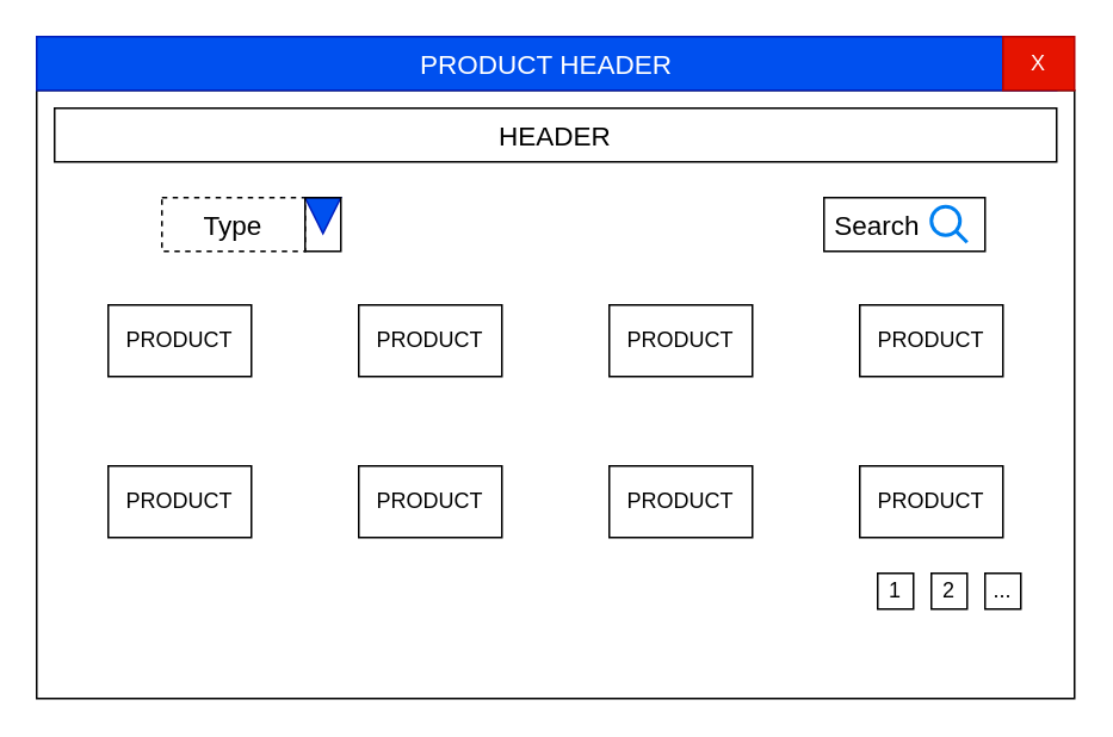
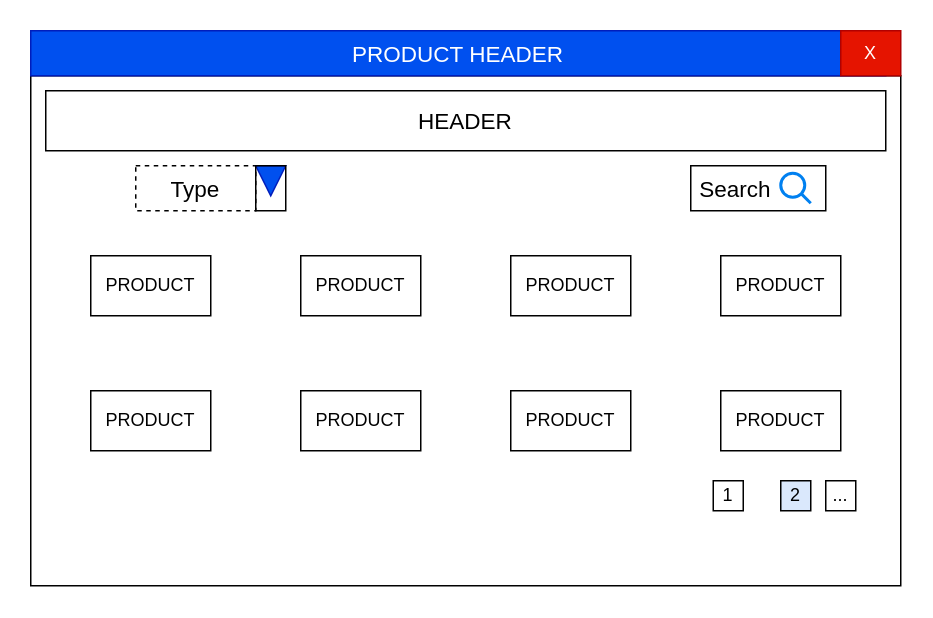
  <mxCell id="0" />
  <mxCell id="1" parent="0" />
  <mxCell id="2" value="" style="rounded=0;whiteSpace=wrap;html=1;fillColor=none;" parent="1" vertex="1"><mxGeometry x="20" y="50" width="580" height="340" as="geometry" /></mxCell>
  <mxCell id="3" value="PRODUCT HEADER" style="rounded=0;whiteSpace=wrap;html=1;fillColor=#0050ef;fontColor=#ffffff;strokeColor=#001DBC;fontSize=15;" parent="1" vertex="1"><mxGeometry x="20" y="20" width="570" height="30" as="geometry" /></mxCell>
  <mxCell id="4" value="X" style="rounded=0;whiteSpace=wrap;html=1;fillColor=#e51400;fontColor=#ffffff;strokeColor=#B20000;" parent="1" vertex="1"><mxGeometry x="560" y="20" width="40" height="30" as="geometry" /></mxCell>
- <mxCell id="5" value="HEADER" style="rounded=0;whiteSpace=wrap;html=1;fontSize=15;" parent="1" vertex="1"><mxGeometry x="30" y="60" width="560" height="30" as="geometry" /></mxCell>
+ <mxCell id="5" value="HEADER" style="rounded=0;whiteSpace=wrap;html=1;fontSize=15;" parent="1" vertex="1"><mxGeometry x="30" y="60" width="560" height="40" as="geometry" /></mxCell>
  <mxCell id="6" value="PRODUCT" style="rounded=0;whiteSpace=wrap;html=1;" parent="1" vertex="1"><mxGeometry x="60" y="170" width="80" height="40" as="geometry" /></mxCell>
  <mxCell id="7" value="PRODUCT" style="rounded=0;whiteSpace=wrap;html=1;" parent="1" vertex="1"><mxGeometry x="480" y="170" width="80" height="40" as="geometry" /></mxCell>
  <mxCell id="8" value="PRODUCT" style="rounded=0;whiteSpace=wrap;html=1;" parent="1" vertex="1"><mxGeometry x="200" y="170" width="80" height="40" as="geometry" /></mxCell>
  <mxCell id="9" value="PRODUCT" style="rounded=0;whiteSpace=wrap;html=1;" parent="1" vertex="1"><mxGeometry x="340" y="170" width="80" height="40" as="geometry" /></mxCell>
  <mxCell id="10" value="PRODUCT" style="rounded=0;whiteSpace=wrap;html=1;" parent="1" vertex="1"><mxGeometry x="60" y="260" width="80" height="40" as="geometry" /></mxCell>
  <mxCell id="11" value="PRODUCT" style="rounded=0;whiteSpace=wrap;html=1;" parent="1" vertex="1"><mxGeometry x="200" y="260" width="80" height="40" as="geometry" /></mxCell>
  <mxCell id="12" value="PRODUCT" style="rounded=0;whiteSpace=wrap;html=1;" parent="1" vertex="1"><mxGeometry x="340" y="260" width="80" height="40" as="geometry" /></mxCell>
  <mxCell id="13" value="PRODUCT" style="rounded=0;whiteSpace=wrap;html=1;" parent="1" vertex="1"><mxGeometry x="480" y="260" width="80" height="40" as="geometry" /></mxCell>
  <mxCell id="14" value="&amp;nbsp;Search" style="rounded=0;whiteSpace=wrap;html=1;align=left;fontSize=15;" parent="1" vertex="1"><mxGeometry x="460" y="110" width="90" height="30" as="geometry" /></mxCell>
  <mxCell id="15" value="" style="html=1;verticalLabelPosition=bottom;align=center;labelBackgroundColor=#ffffff;verticalAlign=top;strokeWidth=2;strokeColor=#0080F0;shadow=0;dashed=0;shape=mxgraph.ios7.icons.looking_glass;" parent="1" vertex="1"><mxGeometry x="520" y="115" width="20" height="20" as="geometry" /></mxCell>
  <mxCell id="16" value="Type" style="rounded=0;whiteSpace=wrap;html=1;fontSize=15;dashed=1;" parent="1" vertex="1"><mxGeometry x="90" y="110" width="80" height="30" as="geometry" /></mxCell>
  <mxCell id="17" value="" style="triangle;whiteSpace=wrap;html=1;rotation=90;fillColor=#0050ef;fontColor=#ffffff;strokeColor=#001DBC;" parent="1" vertex="1"><mxGeometry x="170" y="110" width="20" height="20" as="geometry" /></mxCell>
  <mxCell id="18" value="" style="rounded=0;whiteSpace=wrap;html=1;fillColor=none;" parent="1" vertex="1"><mxGeometry x="170" y="110" width="20" height="30" as="geometry" /></mxCell>
- <mxCell id="19" value="1" style="rounded=0;whiteSpace=wrap;html=1;" vertex="1" parent="1"><mxGeometry x="490" y="320" width="20" height="20" as="geometry" /></mxCell>
- <mxCell id="20" value="2" style="rounded=0;whiteSpace=wrap;html=1;" vertex="1" parent="1"><mxGeometry x="520" y="320" width="20" height="20" as="geometry" /></mxCell>
+ <mxCell id="19" value="1" style="rounded=0;whiteSpace=wrap;html=1;" vertex="1" parent="1"><mxGeometry x="475" y="320" width="20" height="20" as="geometry" /></mxCell>
+ <mxCell id="20" value="2" style="rounded=0;whiteSpace=wrap;html=1;fillColor=#dae8fc;" vertex="1" parent="1"><mxGeometry x="520" y="320" width="20" height="20" as="geometry" /></mxCell>
  <mxCell id="21" value="..." style="rounded=0;whiteSpace=wrap;html=1;" vertex="1" parent="1"><mxGeometry x="550" y="320" width="20" height="20" as="geometry" /></mxCell>
